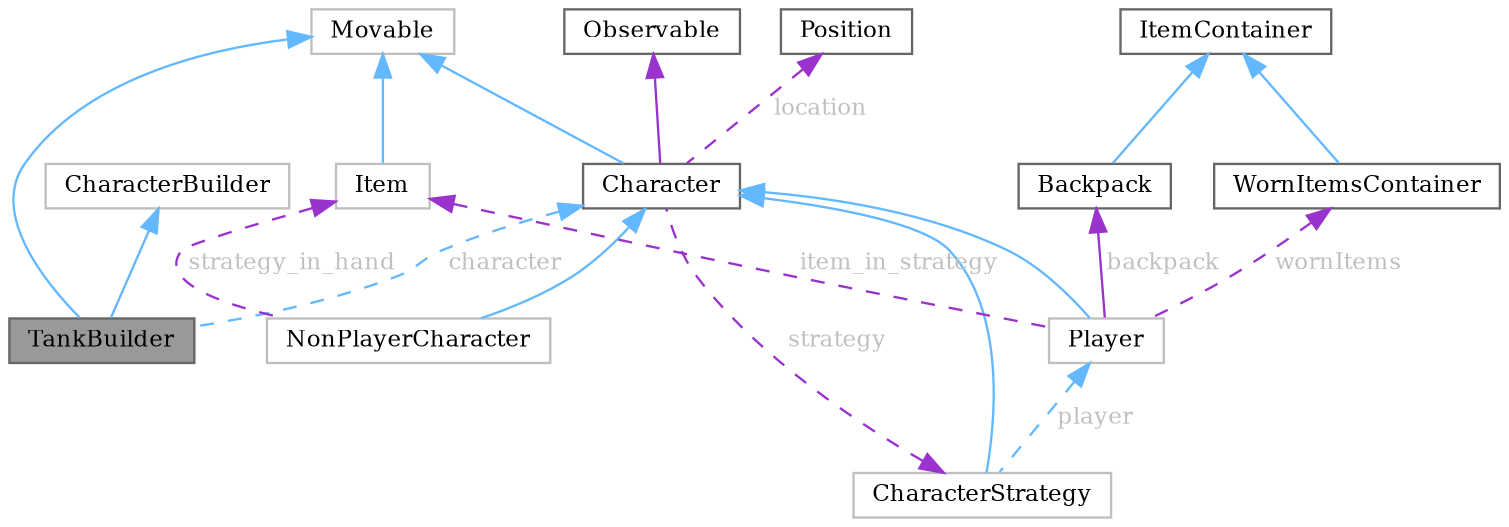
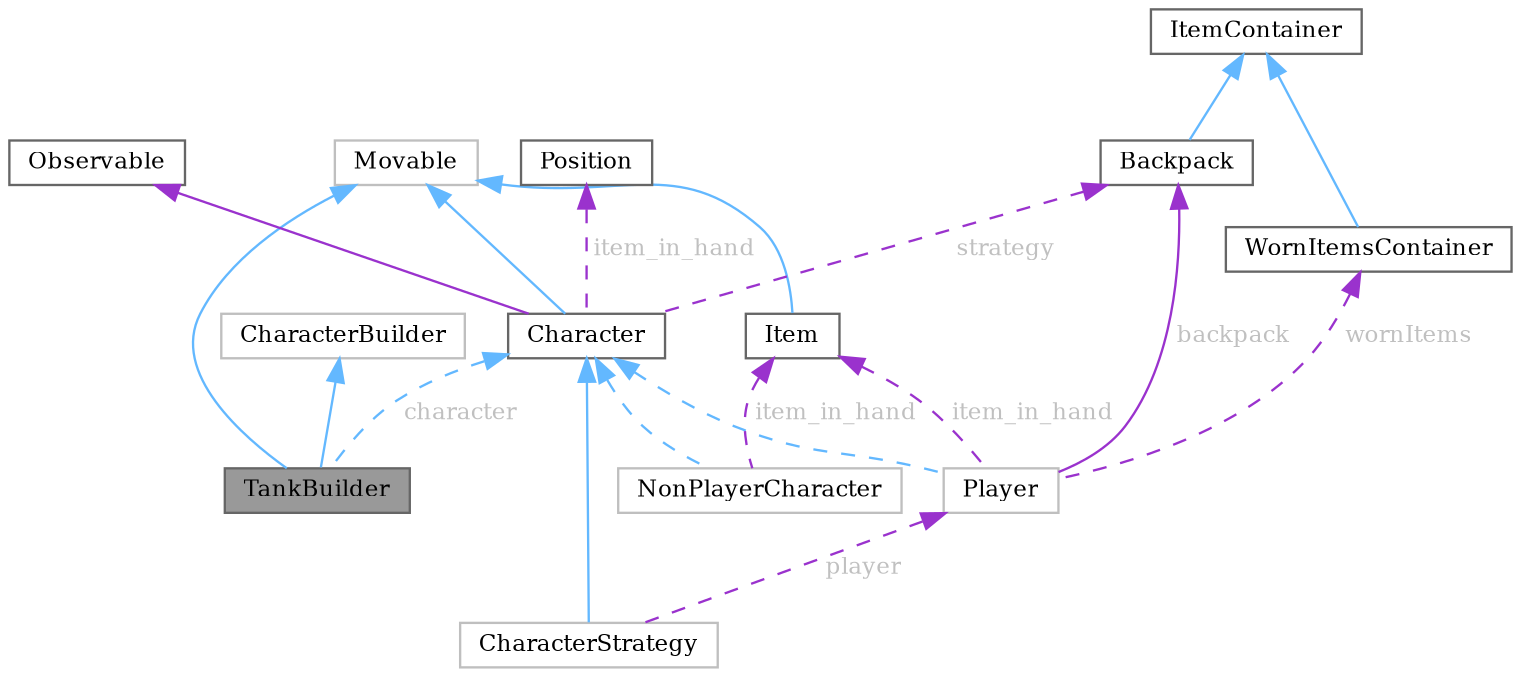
  digraph {
    fontname="DejaVu Serif"
    node [color=gray40 fillcolor=white fontname="DejaVu Serif" fontsize=10 shape=box style=filled]
    edge [color=steelblue1 dir=back fontname="DejaVu Serif" fontsize=10 labelfontname=Helvetica labelfontsize=10 style=solid]
    n1 [fillcolor=grey60 fontcolor=black height=0.2 label=TankBuilder width=0.4]
    n2 [color=grey75 height=0.2 label=CharacterBuilder width=0.4]
    n3 [color=grey75 height=0.2 label=Movable width=0.4]
    n4 [height=0.2 label=Character width=0.4]
-   n5 [color=grey75 height=0.2 label=Item width=0.4]
+   n5 [height=0.2 label=Item width=0.4]
    n6 [color=grey75 height=0.2 label=CharacterStrategy width=0.4]
    n7 [color=grey75 height=0.2 label=Player width=0.4]
    n8 [color=grey75 height=0.2 label=NonPlayerCharacter width=0.4]
    n9 [height=0.2 label=Observable width=0.4]
    n10 [height=0.2 label=Backpack width=0.4]
    n11 [height=0.2 label=ItemContainer width=0.4]
    n12 [height=0.2 label=WornItemsContainer width=0.4]
    n13 [height=0.2 label=Position width=0.4]
    n2 -> n1
    n3 -> n1
    n3 -> n4
    n3 -> n5
    n4 -> n1 [fontcolor=grey label=" character" style=dashed]
    n4 -> n6
-   n4 -> n7
-   n4 -> n8
-   n5 -> n7 [color=darkorchid3 fontcolor=grey label=" item_in_strategy" style=dashed]
-   n5 -> n8 [color=darkorchid3 fontcolor=grey label=" strategy_in_hand" style=dashed]
-   n6 -> n4 [color=darkorchid3 fontcolor=grey label=" strategy" style=dashed]
-   n7 -> n6 [fontcolor=grey label=" player" style=dashed]
+   n4 -> n7 [style=dashed]
+   n4 -> n8 [style=dashed]
+   n5 -> n7 [color=darkorchid3 fontcolor=grey label=" item_in_hand" style=dashed]
+   n5 -> n8 [color=darkorchid3 fontcolor=grey label=" item_in_hand" style=dashed]
+   n10 -> n4 [color=darkorchid3 fontcolor=grey label=" strategy" style=dashed]
+   n7 -> n6 [color=darkorchid3 fontcolor=grey label=" player" style=dashed]
    n9 -> n4 [color=darkorchid3]
    n10 -> n7 [color=darkorchid3 fontcolor=grey label=" backpack"]
    n11 -> n10
    n11 -> n12
    n12 -> n7 [color=darkorchid3 fontcolor=grey label=" wornItems" style=dashed]
-   n13 -> n4 [color=darkorchid3 fontcolor=grey label=" location" style=dashed]
+   n13 -> n4 [color=darkorchid3 fontcolor=grey label=" item_in_hand" style=dashed]
  }
